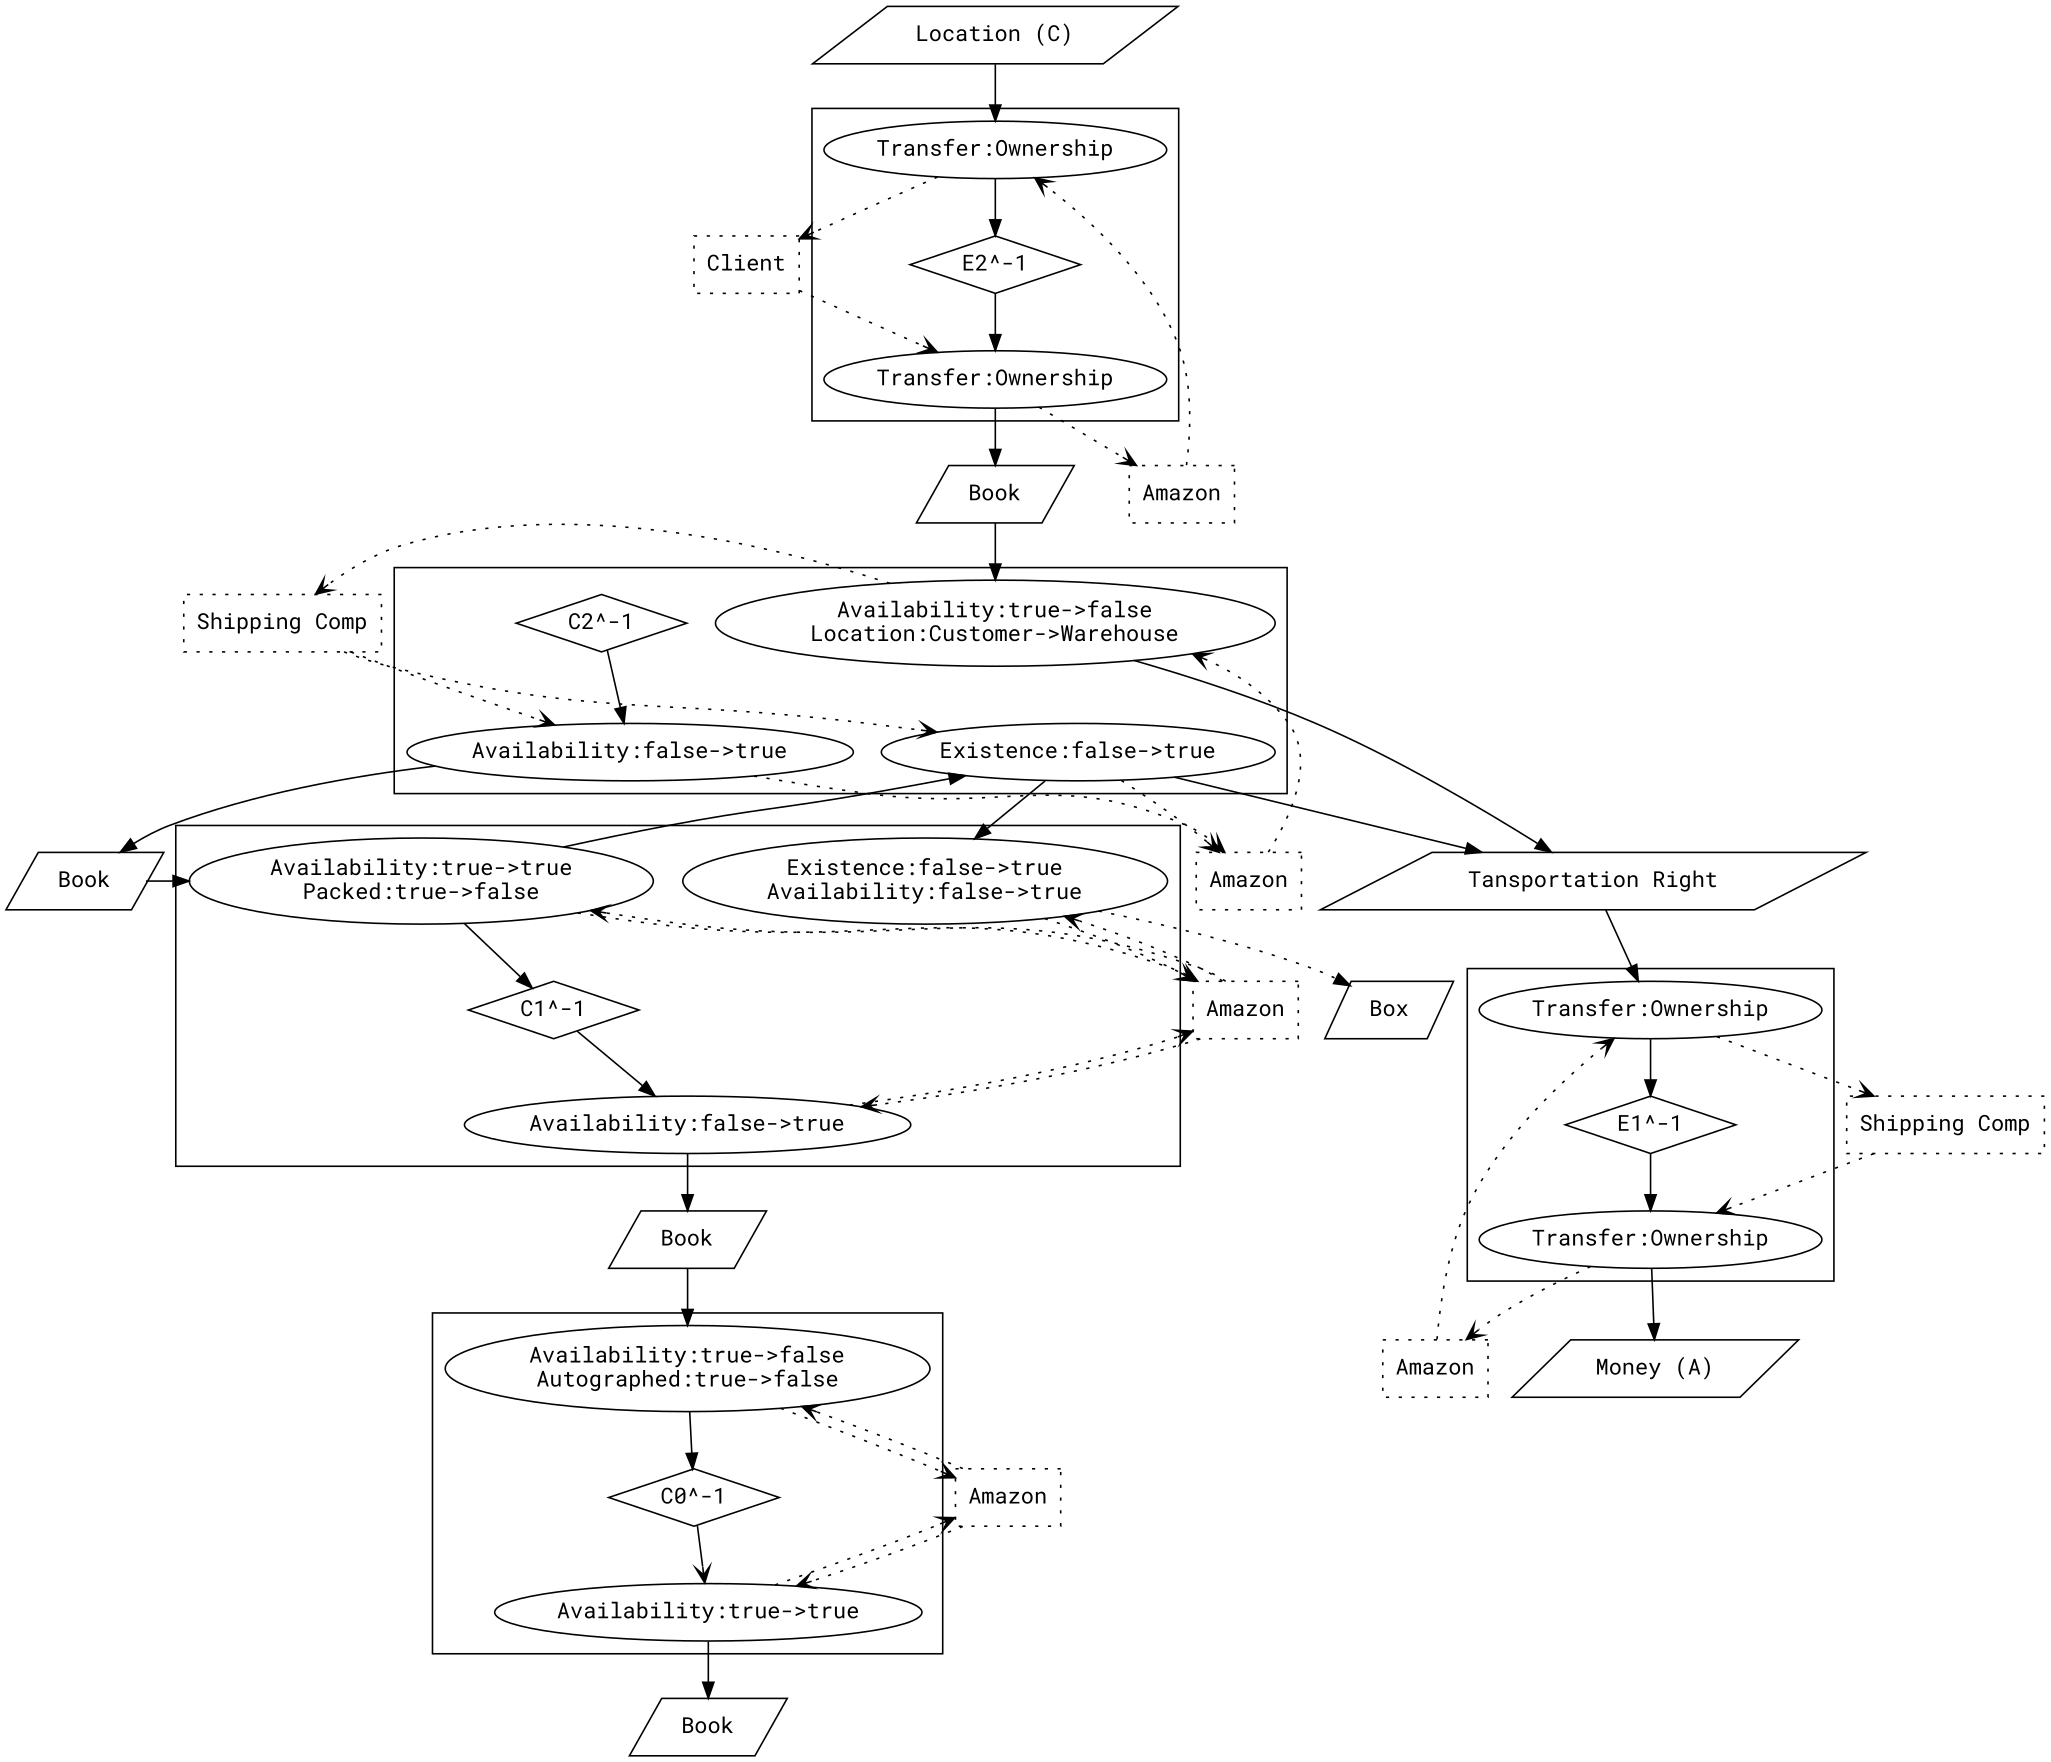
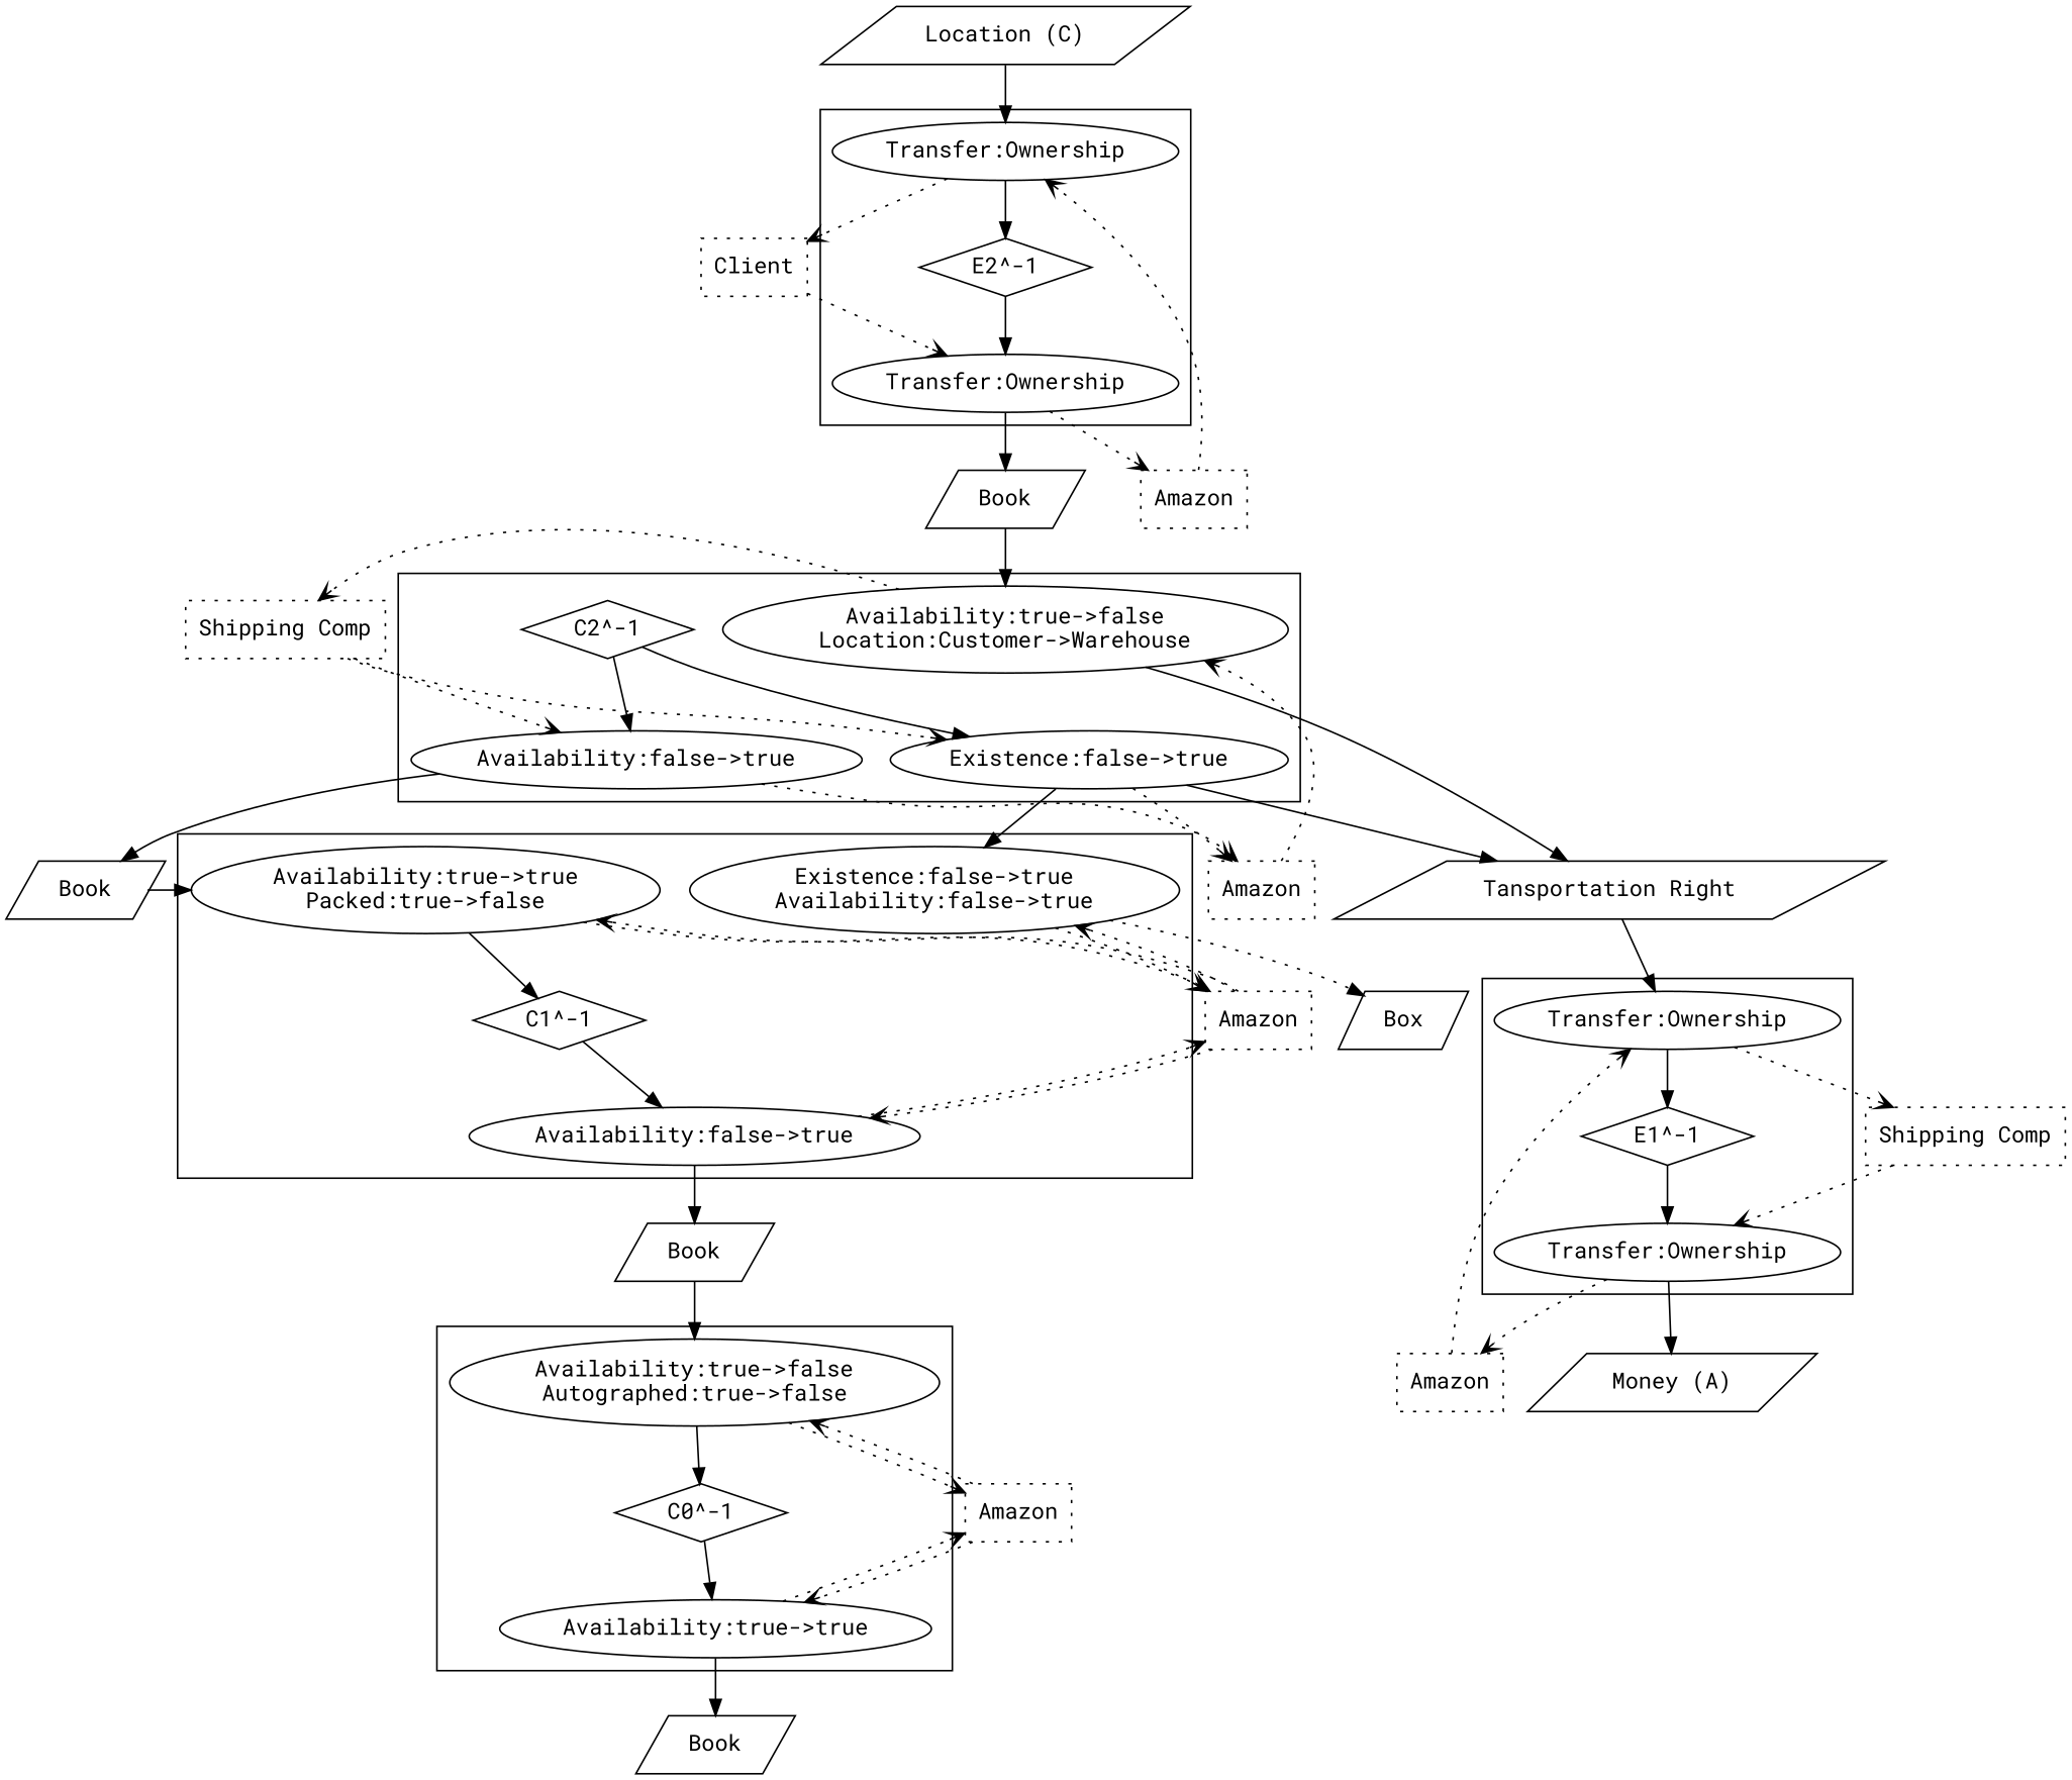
  digraph {
    compound=true
    concentrate=true
    fontname="Roboto Mono"
    rankdir=TB
    node [fontname="Roboto Mono"]
    edge [fontname="Roboto Mono" style=dotted]
    n1 [label="E2^-1" shape=diamond]
    n2 [label="Transfer:Ownership"]
    n3 [label="Transfer:Ownership"]
    n4 [label="C2^-1" shape=diamond]
    n5 [label="Availability:false->true"]
    n6 [label="Existence:false->true"]
    n7 [label="Availability:true->false\nLocation:Customer->Warehouse"]
    n8 [label="C1^-1" shape=diamond]
    n9 [label="Availability:false->true"]
    n10 [label="Existence:false->true\nAvailability:false->true"]
    n11 [label="Availability:true->true\nPacked:true->false"]
    n12 [label="C0^-1" shape=diamond]
    n13 [label="Availability:true->true"]
    n14 [label="Availability:true->false\nAutographed:true->false"]
    n15 [label="E1^-1" shape=diamond]
    n16 [label="Transfer:Ownership"]
    n17 [label="Transfer:Ownership"]
    n18 [label=Book shape=parallelogram]
    n19 [label=Amazon shape=box style=dotted]
    n20 [label=Client shape=box style=dotted]
    n21 [label=Book shape=parallelogram]
    n22 [label=Amazon shape=box style=dotted]
    n23 [label="Tansportation Right" shape=parallelogram]
    n24 [label="Shipping Comp" shape=box style=dotted]
    n25 [label=Book shape=parallelogram]
    n26 [label=Amazon shape=box style=dotted]
    n27 [label=Box shape=parallelogram]
    n28 [label=Book shape=parallelogram]
    n29 [label=Amazon shape=box style=dotted]
    n30 [label="Money (A)" shape=parallelogram]
    n31 [label=Amazon shape=box style=dotted]
    n32 [label="Shipping Comp" shape=box style=dotted]
    n33 [label="Location (C)" shape=parallelogram]
    subgraph cluster_1 {
      n1
      n2
      n3
    }
    subgraph cluster_2 {
      n4
      n5
      n6
      n7
    }
    subgraph cluster_3 {
      n8
      n9
      n10
      n11
    }
    subgraph cluster_4 {
      n12
      n13
      n14
    }
    subgraph cluster_5 {
      n15
      n16
      n17
    }
    n1 -> n2 [style=""]
    n2 -> n18 [style=""]
    n2 -> n19 [arrowhead=vee]
    n3 -> n1 [style=""]
    n3 -> n20 [arrowhead=vee]
    n4 -> n5 [style=""]
-   n11 -> n6 [style=""]
+   n4 -> n6 [style=""]
    n5 -> n21 [style=""]
    n5 -> n22 [arrowhead=vee]
    n6 -> n10 [style=""]
    n6 -> n22 [arrowhead=vee]
    n6 -> n23 [style=""]
    n7 -> n23 [style=""]
    n7 -> n24 [arrowhead=vee]
    n8 -> n9 [style=""]
    n9 -> n25 [style=""]
    n9 -> n26 [arrowhead=vee]
    n10 -> n26 [arrowhead=vee]
    n10 -> n27
    n11 -> n8 [style=""]
    n11 -> n26 [arrowhead=vee]
-   n12 -> n13 [arrowhead=vee style=""]
+   n12 -> n13 [style=""]
    n13 -> n28 [style=""]
    n13 -> n29 [arrowhead=vee]
    n14 -> n12 [style=""]
    n14 -> n29 [arrowhead=vee]
    n15 -> n16 [style=""]
    n16 -> n30 [style=""]
    n16 -> n31 [arrowhead=vee]
    n17 -> n15 [style=""]
    n17 -> n32 [arrowhead=vee]
    n18 -> n7 [style=""]
    n19 -> n3 [arrowhead=vee]
    n20 -> n2 [arrowhead=vee]
    n21 -> n11 [style=""]
    n22 -> n7 [arrowhead=vee]
    n23 -> n17 [style=""]
    n24 -> n5 [arrowhead=vee]
    n24 -> n6 [arrowhead=vee]
    n25 -> n14 [style=""]
    n26 -> n9 [arrowhead=vee]
    n26 -> n10 [arrowhead=vee]
    n26 -> n11 [arrowhead=vee]
    n29 -> n13 [arrowhead=vee]
    n29 -> n14 [arrowhead=vee]
    n31 -> n17 [arrowhead=vee]
    n32 -> n16 [arrowhead=vee]
    n33 -> n3 [style=""]
  }
